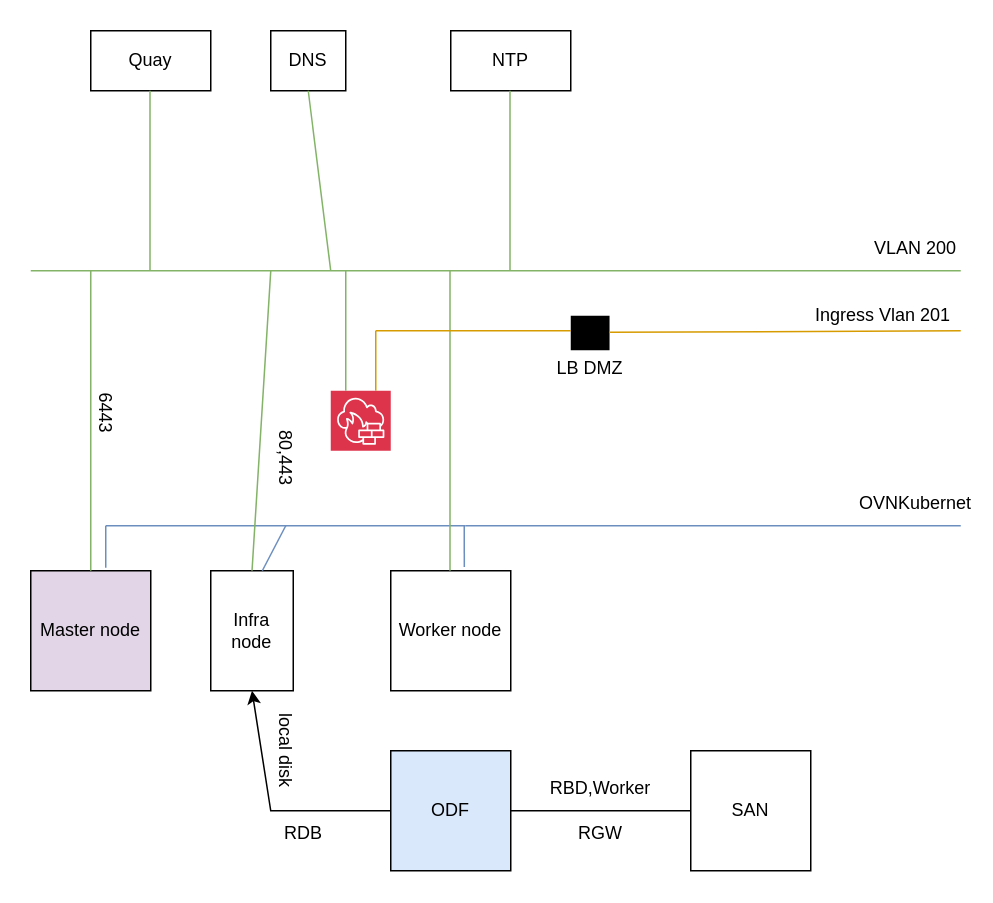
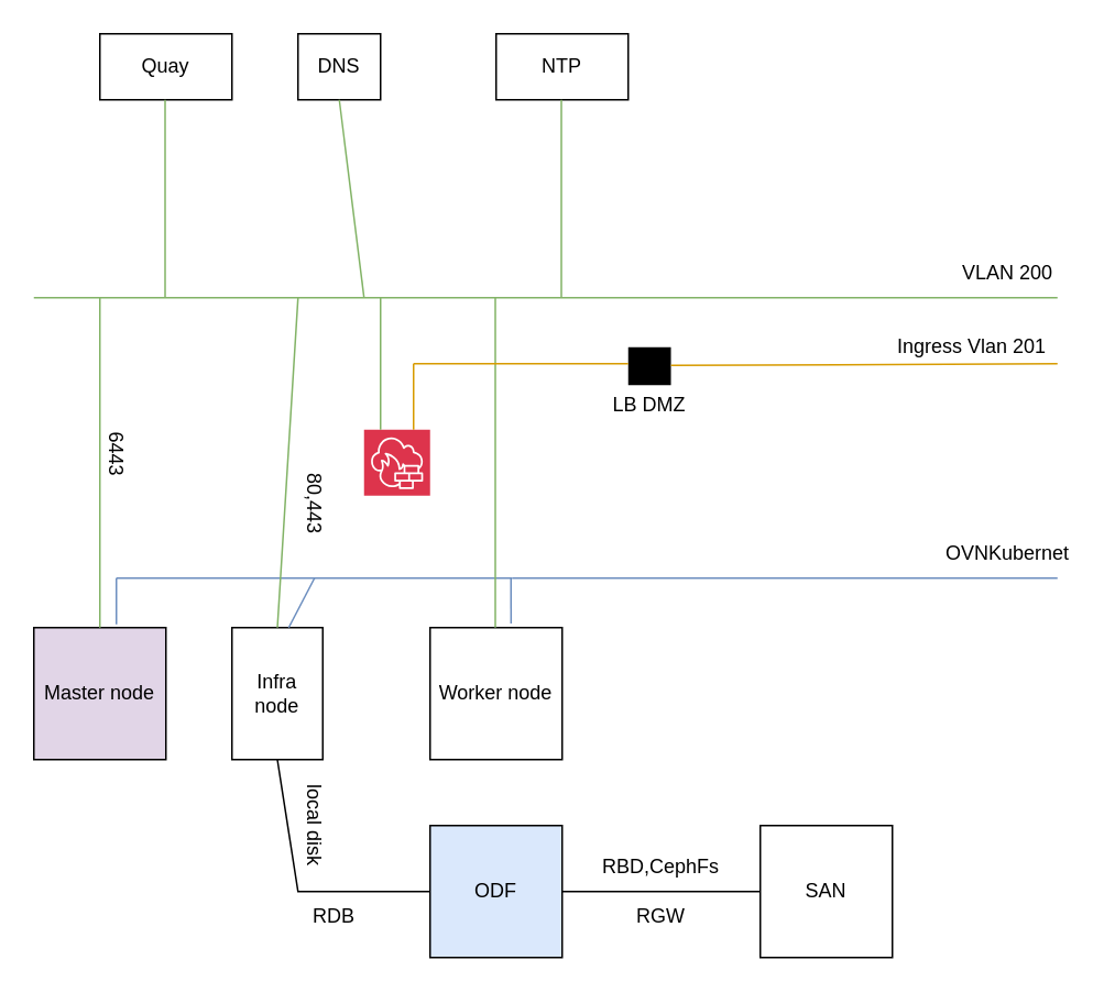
  <mxCell id="0" />
  <mxCell id="1" parent="0" />
  <mxCell id="2" value="Master node" style="whiteSpace=wrap;html=1;aspect=fixed;fillColor=#e1d5e7;" parent="1" vertex="1"><mxGeometry x="20" y="380" width="80" height="80" as="geometry" /></mxCell>
  <mxCell id="3" value="Infra node" style="whiteSpace=wrap;html=1;aspect=fixed;" parent="1" vertex="1"><mxGeometry x="140" y="380" width="55" height="80" as="geometry" /></mxCell>
  <mxCell id="4" value="Worker node" style="whiteSpace=wrap;html=1;aspect=fixed;" parent="1" vertex="1"><mxGeometry x="260" y="380" width="80" height="80" as="geometry" /></mxCell>
  <mxCell id="5" value="" style="endArrow=none;html=1;rounded=0;fillColor=#dae8fc;strokeColor=#6c8ebf;" parent="1" edge="1"><mxGeometry width="50" height="50" relative="1" as="geometry"><mxPoint x="70" y="350" as="sourcePoint" /><mxPoint x="310" y="350" as="targetPoint" /></mxGeometry></mxCell>
  <mxCell id="6" value="" style="endArrow=none;html=1;rounded=0;entryX=0.625;entryY=-0.025;entryDx=0;entryDy=0;entryPerimeter=0;fillColor=#dae8fc;strokeColor=#6c8ebf;" parent="1" target="2" edge="1"><mxGeometry width="50" height="50" relative="1" as="geometry"><mxPoint x="70" y="350" as="sourcePoint" /><mxPoint x="260" y="260" as="targetPoint" /></mxGeometry></mxCell>
  <mxCell id="7" value="" style="endArrow=none;html=1;rounded=0;entryX=0.625;entryY=0;entryDx=0;entryDy=0;entryPerimeter=0;fillColor=#dae8fc;strokeColor=#6c8ebf;" parent="1" target="3" edge="1"><mxGeometry width="50" height="50" relative="1" as="geometry"><mxPoint x="190" y="350" as="sourcePoint" /><mxPoint x="80" y="388" as="targetPoint" /></mxGeometry></mxCell>
  <mxCell id="8" value="" style="endArrow=none;html=1;rounded=0;entryX=0.613;entryY=-0.031;entryDx=0;entryDy=0;entryPerimeter=0;fillColor=#dae8fc;strokeColor=#6c8ebf;" parent="1" target="4" edge="1"><mxGeometry width="50" height="50" relative="1" as="geometry"><mxPoint x="309" y="350" as="sourcePoint" /><mxPoint x="200" y="390" as="targetPoint" /></mxGeometry></mxCell>
  <mxCell id="9" value="" style="endArrow=none;html=1;rounded=0;fillColor=#dae8fc;strokeColor=#6c8ebf;" parent="1" edge="1"><mxGeometry width="50" height="50" relative="1" as="geometry"><mxPoint x="310" y="350" as="sourcePoint" /><mxPoint x="640" y="350" as="targetPoint" /></mxGeometry></mxCell>
  <mxCell id="10" value="OVNKubernet" style="text;html=1;align=center;verticalAlign=middle;whiteSpace=wrap;rounded=0;" parent="1" vertex="1"><mxGeometry x="580" y="320" width="60" height="30" as="geometry" /></mxCell>
  <mxCell id="11" value="" style="endArrow=none;html=1;rounded=0;fillColor=#d5e8d4;strokeColor=#82b366;entryX=1;entryY=1;entryDx=0;entryDy=0;" parent="1" edge="1" target="12"><mxGeometry width="50" height="50" relative="1" as="geometry"><mxPoint x="20" y="180" as="sourcePoint" /><mxPoint x="540" y="180" as="targetPoint" /></mxGeometry></mxCell>
  <mxCell id="12" value="VLAN 200" style="text;html=1;align=center;verticalAlign=middle;whiteSpace=wrap;rounded=0;" parent="1" vertex="1"><mxGeometry x="580" y="150" width="60" height="30" as="geometry" /></mxCell>
  <mxCell id="13" value="" style="endArrow=none;html=1;rounded=0;exitX=0.5;exitY=0;exitDx=0;exitDy=0;fillColor=#d5e8d4;strokeColor=#82b366;" parent="1" source="2" edge="1"><mxGeometry width="50" height="50" relative="1" as="geometry"><mxPoint x="210" y="310" as="sourcePoint" /><mxPoint x="60" y="180" as="targetPoint" /><Array as="points"><mxPoint x="60" y="251" /></Array></mxGeometry></mxCell>
  <mxCell id="14" value="6443" style="text;html=1;align=center;verticalAlign=middle;whiteSpace=wrap;rounded=0;rotation=90;" parent="1" vertex="1"><mxGeometry x="40" y="260" width="60" height="30" as="geometry" /></mxCell>
  <mxCell id="15" value="" style="sketch=0;verticalLabelPosition=bottom;sketch=0;aspect=fixed;html=1;verticalAlign=top;strokeColor=none;fillColor=#000000;align=center;outlineConnect=0;pointerEvents=1;shape=mxgraph.citrix2.zones;" parent="1" vertex="1"><mxGeometry x="380" y="210" width="25.86" height="23" as="geometry" /></mxCell>
  <mxCell id="16" value="80,443" style="text;html=1;align=center;verticalAlign=middle;whiteSpace=wrap;rounded=0;rotation=90;" parent="1" vertex="1"><mxGeometry x="160" y="290" width="60" height="30" as="geometry" /></mxCell>
  <mxCell id="17" value="DNS" style="rounded=0;whiteSpace=wrap;html=1;" parent="1" vertex="1"><mxGeometry x="180" y="20" width="50" height="40" as="geometry" /></mxCell>
  <mxCell id="18" value="NTP" style="rounded=0;whiteSpace=wrap;html=1;" parent="1" vertex="1"><mxGeometry x="300" y="20" width="80" height="40" as="geometry" /></mxCell>
  <mxCell id="19" value="" style="endArrow=none;html=1;rounded=0;entryX=0.5;entryY=1;entryDx=0;entryDy=0;fillColor=#d5e8d4;strokeColor=#82b366;" parent="1" target="17" edge="1"><mxGeometry width="50" height="50" relative="1" as="geometry"><mxPoint x="220" y="180" as="sourcePoint" /><mxPoint x="260" y="260" as="targetPoint" /></mxGeometry></mxCell>
  <mxCell id="20" value="" style="endArrow=none;html=1;rounded=0;entryX=0.5;entryY=1;entryDx=0;entryDy=0;fillColor=#d5e8d4;strokeColor=#82b366;" parent="1" edge="1"><mxGeometry width="50" height="50" relative="1" as="geometry"><mxPoint x="339.5" y="180" as="sourcePoint" /><mxPoint x="339.5" y="60" as="targetPoint" /></mxGeometry></mxCell>
  <mxCell id="21" value="LB DMZ" style="text;html=1;align=center;verticalAlign=middle;whiteSpace=wrap;rounded=0;" parent="1" vertex="1"><mxGeometry x="362.93" y="230" width="60" height="30" as="geometry" /></mxCell>
  <mxCell id="22" value="Quay" style="rounded=0;whiteSpace=wrap;html=1;" parent="1" vertex="1"><mxGeometry x="60" y="20" width="80" height="40" as="geometry" /></mxCell>
  <mxCell id="23" value="" style="endArrow=none;html=1;rounded=0;entryX=0.5;entryY=1;entryDx=0;entryDy=0;fillColor=#d5e8d4;strokeColor=#82b366;" parent="1" edge="1"><mxGeometry width="50" height="50" relative="1" as="geometry"><mxPoint x="99.5" y="180" as="sourcePoint" /><mxPoint x="99.5" y="60" as="targetPoint" /></mxGeometry></mxCell>
  <mxCell id="24" value="ODF" style="whiteSpace=wrap;html=1;aspect=fixed;fillColor=#dae8fc;" parent="1" vertex="1"><mxGeometry x="260" y="500" width="80" height="80" as="geometry" /></mxCell>
- <mxCell id="25" value="" style="endArrow=classic;html=1;rounded=0;exitX=0;exitY=0.5;exitDx=0;exitDy=0;entryX=0.5;entryY=1;entryDx=0;entryDy=0;" parent="1" source="24" target="3" edge="1"><mxGeometry width="50" height="50" relative="1" as="geometry"><mxPoint x="130" y="510" as="sourcePoint" /><mxPoint x="180" y="460" as="targetPoint" /><Array as="points"><mxPoint x="180" y="540" /></Array></mxGeometry></mxCell>
+ <mxCell id="25" value="" style="endArrow=none;html=1;rounded=0;exitX=0;exitY=0.5;exitDx=0;exitDy=0;entryX=0.5;entryY=1;entryDx=0;entryDy=0;" parent="1" source="24" target="3" edge="1"><mxGeometry width="50" height="50" relative="1" as="geometry"><mxPoint x="130" y="510" as="sourcePoint" /><mxPoint x="180" y="460" as="targetPoint" /><Array as="points"><mxPoint x="180" y="540" /></Array></mxGeometry></mxCell>
  <mxCell id="26" value="local disk" style="text;html=1;align=center;verticalAlign=middle;whiteSpace=wrap;rounded=0;rotation=90;" parent="1" vertex="1"><mxGeometry x="160" y="485" width="60" height="30" as="geometry" /></mxCell>
  <mxCell id="27" value="SAN" style="whiteSpace=wrap;html=1;aspect=fixed;" parent="1" vertex="1"><mxGeometry x="460" y="500" width="80" height="80" as="geometry" /></mxCell>
  <mxCell id="28" value="" style="endArrow=none;html=1;rounded=0;entryX=0;entryY=0.5;entryDx=0;entryDy=0;" parent="1" target="27" edge="1"><mxGeometry width="50" height="50" relative="1" as="geometry"><mxPoint x="340" y="540" as="sourcePoint" /><mxPoint x="390" y="490" as="targetPoint" /></mxGeometry></mxCell>
- <mxCell id="29" value="RBD,Worker" style="text;html=1;align=center;verticalAlign=middle;whiteSpace=wrap;rounded=0;" parent="1" vertex="1"><mxGeometry x="370" y="510" width="60" height="30" as="geometry" /></mxCell>
+ <mxCell id="29" value="RBD,CephFs" style="text;html=1;align=center;verticalAlign=middle;whiteSpace=wrap;rounded=0;" parent="1" vertex="1"><mxGeometry x="370" y="510" width="60" height="30" as="geometry" /></mxCell>
  <mxCell id="30" value="RGW" style="text;html=1;align=center;verticalAlign=middle;whiteSpace=wrap;rounded=0;" parent="1" vertex="1"><mxGeometry x="370" y="540" width="60" height="30" as="geometry" /></mxCell>
  <mxCell id="31" value="RDB" style="text;html=1;align=center;verticalAlign=middle;whiteSpace=wrap;rounded=0;" vertex="1" parent="1"><mxGeometry x="177" y="546" width="50" height="18" as="geometry" /></mxCell>
  <mxCell id="32" value="" style="endArrow=none;html=1;rounded=0;fillColor=#ffe6cc;strokeColor=#d79b00;exitX=1;exitY=1;exitDx=0;exitDy=0;" edge="1" parent="1" source="33"><mxGeometry width="50" height="50" relative="1" as="geometry"><mxPoint x="665.86" y="221" as="sourcePoint" /><mxPoint x="405.86" y="221.058" as="targetPoint" /></mxGeometry></mxCell>
  <mxCell id="33" value="Ingress Vlan 201&amp;nbsp;" style="text;html=1;align=center;verticalAlign=middle;whiteSpace=wrap;rounded=0;" vertex="1" parent="1"><mxGeometry x="540" y="200" width="100" height="20" as="geometry" /></mxCell>
  <mxCell id="34" value="" style="endArrow=none;html=1;rounded=0;exitX=0.5;exitY=0;exitDx=0;exitDy=0;fillColor=#d5e8d4;strokeColor=#82b366;" edge="1" parent="1" source="3"><mxGeometry width="50" height="50" relative="1" as="geometry"><mxPoint x="210" y="310" as="sourcePoint" /><mxPoint x="180" y="180" as="targetPoint" /></mxGeometry></mxCell>
  <mxCell id="35" value="" style="endArrow=none;html=1;rounded=0;exitX=0.5;exitY=0;exitDx=0;exitDy=0;fillColor=#d5e8d4;strokeColor=#82b366;" edge="1" parent="1"><mxGeometry width="50" height="50" relative="1" as="geometry"><mxPoint x="299.5" y="380" as="sourcePoint" /><mxPoint x="299.5" y="180" as="targetPoint" /></mxGeometry></mxCell>
  <mxCell id="36" value="" style="sketch=0;points=[[0,0,0],[0.25,0,0],[0.5,0,0],[0.75,0,0],[1,0,0],[0,1,0],[0.25,1,0],[0.5,1,0],[0.75,1,0],[1,1,0],[0,0.25,0],[0,0.5,0],[0,0.75,0],[1,0.25,0],[1,0.5,0],[1,0.75,0]];outlineConnect=0;fontColor=#232F3E;fillColor=#DD344C;strokeColor=#ffffff;dashed=0;verticalLabelPosition=bottom;verticalAlign=top;align=center;html=1;fontSize=12;fontStyle=0;aspect=fixed;shape=mxgraph.aws4.resourceIcon;resIcon=mxgraph.aws4.network_firewall;" vertex="1" parent="1"><mxGeometry x="220" y="260" width="40" height="40" as="geometry" /></mxCell>
  <mxCell id="37" value="" style="endArrow=none;html=1;rounded=0;exitX=0.25;exitY=0;exitDx=0;exitDy=0;exitPerimeter=0;fillColor=#d5e8d4;strokeColor=#82b366;" edge="1" parent="1" source="36"><mxGeometry width="50" height="50" relative="1" as="geometry"><mxPoint x="210" y="310" as="sourcePoint" /><mxPoint x="230" y="180" as="targetPoint" /></mxGeometry></mxCell>
  <mxCell id="38" value="" style="endArrow=none;html=1;rounded=0;exitX=0.75;exitY=0;exitDx=0;exitDy=0;exitPerimeter=0;fillColor=#ffe6cc;strokeColor=#d79b00;" edge="1" parent="1" source="36"><mxGeometry width="50" height="50" relative="1" as="geometry"><mxPoint x="210" y="310" as="sourcePoint" /><mxPoint x="250" y="220" as="targetPoint" /></mxGeometry></mxCell>
  <mxCell id="39" value="" style="endArrow=none;html=1;rounded=0;fillColor=#ffe6cc;strokeColor=#d79b00;" edge="1" parent="1"><mxGeometry width="50" height="50" relative="1" as="geometry"><mxPoint x="380" y="220" as="sourcePoint" /><mxPoint x="250" y="220" as="targetPoint" /></mxGeometry></mxCell>
